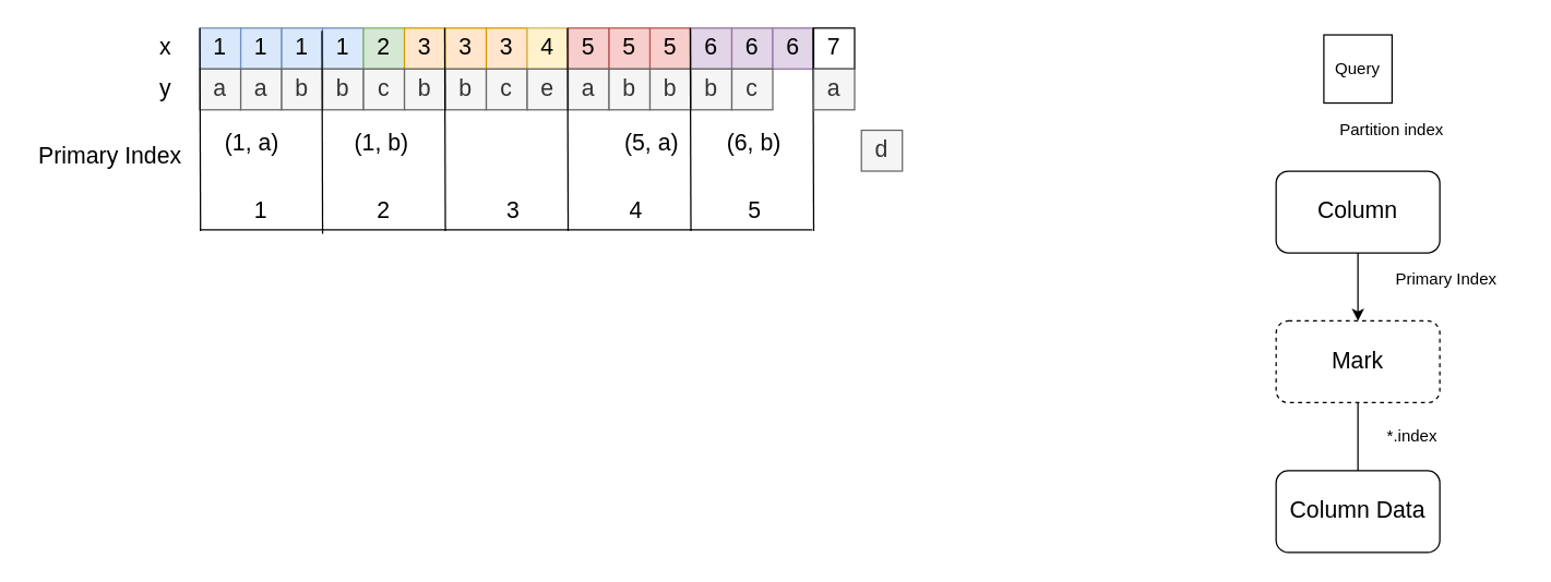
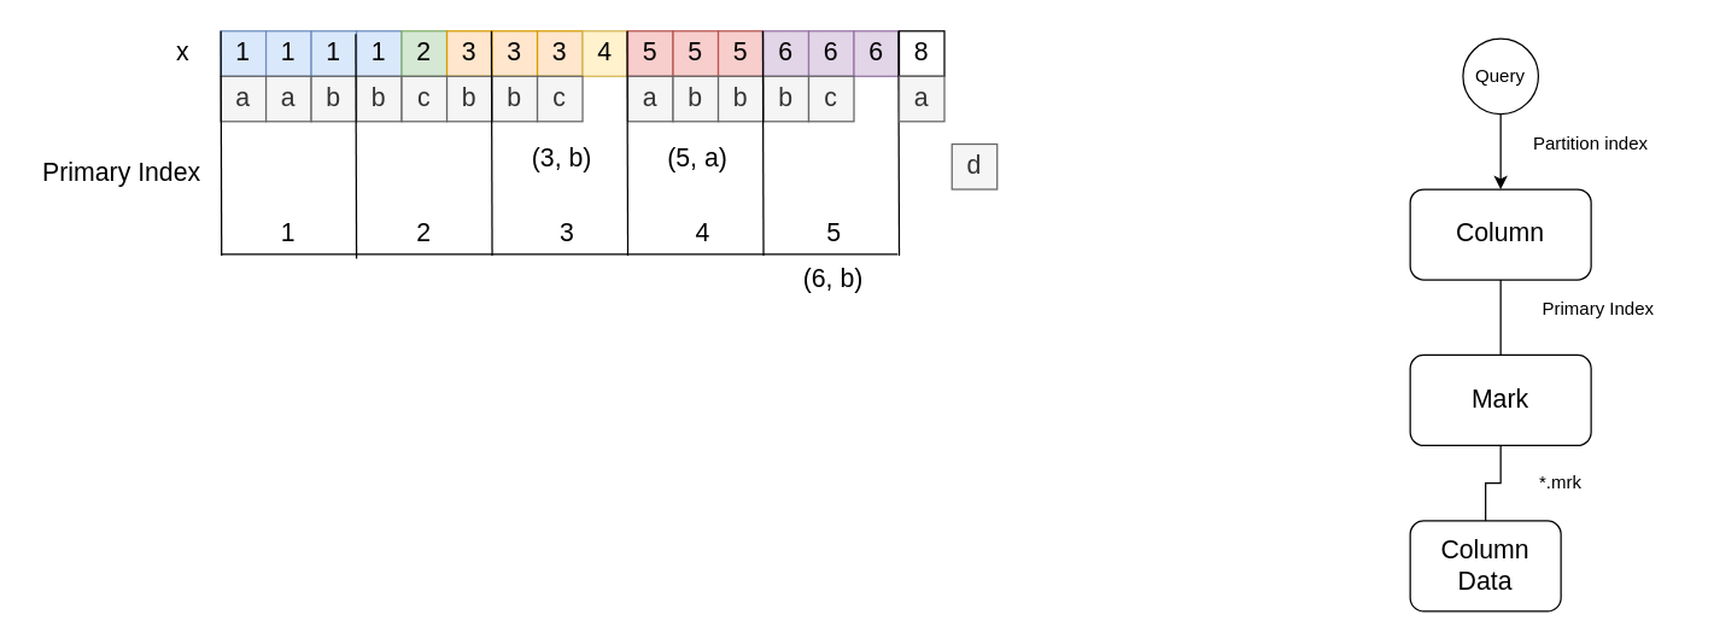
  <mxCell id="0" />
  <mxCell id="1" parent="0" />
- <mxCell id="2" style="edgeStyle=orthogonalEdgeStyle;rounded=0;orthogonalLoop=1;jettySize=auto;html=1;exitX=0.5;exitY=1;exitDx=0;exitDy=0;" edge="1" parent="1" source="3" target="5"><mxGeometry relative="1" as="geometry" /></mxCell>
+ <mxCell id="2" style="edgeStyle=orthogonalEdgeStyle;rounded=0;orthogonalLoop=1;jettySize=auto;html=1;exitX=0.5;exitY=1;exitDx=0;exitDy=0;endArrow=none;" edge="1" parent="1" source="3" target="5"><mxGeometry relative="1" as="geometry" /></mxCell>
  <mxCell id="3" value="Column" style="rounded=1;whiteSpace=wrap;html=1;fontSize=17;" vertex="1" parent="1"><mxGeometry x="935" y="125" width="120" height="60" as="geometry" /></mxCell>
  <mxCell id="4" style="edgeStyle=orthogonalEdgeStyle;rounded=0;orthogonalLoop=1;jettySize=auto;html=1;exitX=0.5;exitY=1;exitDx=0;exitDy=0;entryX=0.5;entryY=0;entryDx=0;entryDy=0;endArrow=none;" edge="1" parent="1" source="5" target="6"><mxGeometry relative="1" as="geometry" /></mxCell>
- <mxCell id="5" value="Mark" style="rounded=1;whiteSpace=wrap;html=1;fontSize=17;dashed=1;" vertex="1" parent="1"><mxGeometry x="935" y="235" width="120" height="60" as="geometry" /></mxCell>
- <mxCell id="6" value="Column Data" style="rounded=1;whiteSpace=wrap;html=1;fontSize=17;" vertex="1" parent="1"><mxGeometry x="935" y="345" width="120" height="60" as="geometry" /></mxCell>
- <mxCell id="8" value="Query" style="whiteSpace=wrap;html=1;aspect=fixed;rounded=0;" vertex="1" parent="1"><mxGeometry x="970" y="25" width="50" height="50" as="geometry" /></mxCell>
- <mxCell id="9" value="Partition index" style="text;html=1;strokeColor=none;fillColor=none;align=center;verticalAlign=middle;whiteSpace=wrap;rounded=0;" vertex="1" parent="1"><mxGeometry x="965" y="85" width="110" height="20" as="geometry" /></mxCell>
+ <mxCell id="5" value="Mark" style="rounded=1;whiteSpace=wrap;html=1;fontSize=17;" vertex="1" parent="1"><mxGeometry x="935" y="235" width="120" height="60" as="geometry" /></mxCell>
+ <mxCell id="6" value="Column Data" style="rounded=1;whiteSpace=wrap;html=1;fontSize=17;" vertex="1" parent="1"><mxGeometry x="935" y="345" width="100" height="60" as="geometry" /></mxCell>
+ <mxCell id="7" style="edgeStyle=orthogonalEdgeStyle;rounded=0;orthogonalLoop=1;jettySize=auto;html=1;exitX=0.5;exitY=1;exitDx=0;exitDy=0;entryX=0.5;entryY=0;entryDx=0;entryDy=0;" edge="1" parent="1" source="8" target="3"><mxGeometry relative="1" as="geometry" /></mxCell>
+ <mxCell id="8" value="Query" style="ellipse;whiteSpace=wrap;html=1;aspect=fixed;" vertex="1" parent="1"><mxGeometry x="970" y="25" width="50" height="50" as="geometry" /></mxCell>
+ <mxCell id="9" value="Partition index" style="text;html=1;strokeColor=none;fillColor=none;align=center;verticalAlign=middle;whiteSpace=wrap;rounded=0;" vertex="1" parent="1"><mxGeometry x="1000" y="85" width="110" height="20" as="geometry" /></mxCell>
  <mxCell id="10" value="Primary Index" style="text;html=1;strokeColor=none;fillColor=none;align=center;verticalAlign=middle;whiteSpace=wrap;rounded=0;" vertex="1" parent="1"><mxGeometry x="1005" y="195" width="110" height="20" as="geometry" /></mxCell>
- <mxCell id="11" value="*.index" style="text;html=1;strokeColor=none;fillColor=none;align=center;verticalAlign=middle;whiteSpace=wrap;rounded=0;" vertex="1" parent="1"><mxGeometry x="980" y="310" width="110" height="20" as="geometry" /></mxCell>
+ <mxCell id="11" value="*.mrk" style="text;html=1;strokeColor=none;fillColor=none;align=center;verticalAlign=middle;whiteSpace=wrap;rounded=0;" vertex="1" parent="1"><mxGeometry x="980" y="310" width="110" height="20" as="geometry" /></mxCell>
  <mxCell id="12" value="1" style="whiteSpace=wrap;html=1;aspect=fixed;strokeWidth=1;fontSize=17;fillColor=#dae8fc;strokeColor=#6c8ebf;" vertex="1" parent="1"><mxGeometry x="146" y="20" width="30" height="30" as="geometry" /></mxCell>
  <mxCell id="13" value="1" style="whiteSpace=wrap;html=1;aspect=fixed;strokeWidth=1;fontSize=17;fillColor=#dae8fc;strokeColor=#6c8ebf;" vertex="1" parent="1"><mxGeometry x="176" y="20" width="30" height="30" as="geometry" /></mxCell>
  <mxCell id="14" value="1" style="whiteSpace=wrap;html=1;aspect=fixed;strokeWidth=1;fontSize=17;fillColor=#dae8fc;strokeColor=#6c8ebf;" vertex="1" parent="1"><mxGeometry x="206" y="20" width="30" height="30" as="geometry" /></mxCell>
  <mxCell id="15" value="1" style="whiteSpace=wrap;html=1;aspect=fixed;strokeWidth=1;fontSize=17;fillColor=#dae8fc;strokeColor=#6c8ebf;" vertex="1" parent="1"><mxGeometry x="236" y="20" width="30" height="30" as="geometry" /></mxCell>
  <mxCell id="16" value="2" style="whiteSpace=wrap;html=1;aspect=fixed;strokeWidth=1;fontSize=17;fillColor=#d5e8d4;strokeColor=#82b366;" vertex="1" parent="1"><mxGeometry x="266" y="20" width="30" height="30" as="geometry" /></mxCell>
  <mxCell id="17" value="3" style="whiteSpace=wrap;html=1;aspect=fixed;strokeWidth=1;fontSize=17;fillColor=#ffe6cc;strokeColor=#d79b00;" vertex="1" parent="1"><mxGeometry x="296" y="20" width="30" height="30" as="geometry" /></mxCell>
  <mxCell id="18" value="3" style="whiteSpace=wrap;html=1;aspect=fixed;strokeWidth=1;fontSize=17;fillColor=#ffe6cc;strokeColor=#d79b00;" vertex="1" parent="1"><mxGeometry x="326" y="20" width="30" height="30" as="geometry" /></mxCell>
  <mxCell id="19" value="3" style="whiteSpace=wrap;html=1;aspect=fixed;strokeWidth=1;fontSize=17;fillColor=#ffe6cc;strokeColor=#d79b00;" vertex="1" parent="1"><mxGeometry x="356" y="20" width="30" height="30" as="geometry" /></mxCell>
  <mxCell id="20" value="4" style="whiteSpace=wrap;html=1;aspect=fixed;strokeWidth=1;fontSize=17;fillColor=#fff2cc;strokeColor=#d6b656;" vertex="1" parent="1"><mxGeometry x="386" y="20" width="30" height="30" as="geometry" /></mxCell>
  <mxCell id="21" value="5" style="whiteSpace=wrap;html=1;aspect=fixed;strokeWidth=1;fontSize=17;fillColor=#f8cecc;strokeColor=#b85450;" vertex="1" parent="1"><mxGeometry x="416" y="20" width="30" height="30" as="geometry" /></mxCell>
  <mxCell id="22" value="5" style="whiteSpace=wrap;html=1;aspect=fixed;strokeWidth=1;fontSize=17;fillColor=#f8cecc;strokeColor=#b85450;" vertex="1" parent="1"><mxGeometry x="446" y="20" width="30" height="30" as="geometry" /></mxCell>
  <mxCell id="23" value="5" style="whiteSpace=wrap;html=1;aspect=fixed;strokeWidth=1;fontSize=17;fillColor=#f8cecc;strokeColor=#b85450;" vertex="1" parent="1"><mxGeometry x="476" y="20" width="30" height="30" as="geometry" /></mxCell>
  <mxCell id="24" value="6" style="whiteSpace=wrap;html=1;aspect=fixed;strokeWidth=1;fontSize=17;fillColor=#e1d5e7;strokeColor=#9673a6;" vertex="1" parent="1"><mxGeometry x="506" y="20" width="30" height="30" as="geometry" /></mxCell>
  <mxCell id="25" value="6" style="whiteSpace=wrap;html=1;aspect=fixed;strokeWidth=1;fontSize=17;fillColor=#e1d5e7;strokeColor=#9673a6;" vertex="1" parent="1"><mxGeometry x="536" y="20" width="30" height="30" as="geometry" /></mxCell>
  <mxCell id="26" value="6" style="whiteSpace=wrap;html=1;aspect=fixed;strokeWidth=1;fontSize=17;fillColor=#e1d5e7;strokeColor=#9673a6;" vertex="1" parent="1"><mxGeometry x="566" y="20" width="30" height="30" as="geometry" /></mxCell>
  <mxCell id="27" value="a" style="whiteSpace=wrap;html=1;aspect=fixed;strokeWidth=1;fontSize=17;fillColor=#f5f5f5;strokeColor=#666666;fontColor=#333333;" vertex="1" parent="1"><mxGeometry x="146" y="50" width="30" height="30" as="geometry" /></mxCell>
  <mxCell id="28" value="a" style="whiteSpace=wrap;html=1;aspect=fixed;strokeWidth=1;fontSize=17;fillColor=#f5f5f5;strokeColor=#666666;fontColor=#333333;" vertex="1" parent="1"><mxGeometry x="176" y="50" width="30" height="30" as="geometry" /></mxCell>
  <mxCell id="29" value="b" style="whiteSpace=wrap;html=1;aspect=fixed;strokeWidth=1;fontSize=17;fillColor=#f5f5f5;strokeColor=#666666;fontColor=#333333;" vertex="1" parent="1"><mxGeometry x="206" y="50" width="30" height="30" as="geometry" /></mxCell>
  <mxCell id="30" value="b" style="whiteSpace=wrap;html=1;aspect=fixed;strokeWidth=1;fontSize=17;fillColor=#f5f5f5;strokeColor=#666666;fontColor=#333333;" vertex="1" parent="1"><mxGeometry x="236" y="50" width="30" height="30" as="geometry" /></mxCell>
  <mxCell id="31" value="c" style="whiteSpace=wrap;html=1;aspect=fixed;strokeWidth=1;fontSize=17;fillColor=#f5f5f5;strokeColor=#666666;fontColor=#333333;" vertex="1" parent="1"><mxGeometry x="266" y="50" width="30" height="30" as="geometry" /></mxCell>
  <mxCell id="32" value="b" style="whiteSpace=wrap;html=1;aspect=fixed;strokeWidth=1;fontSize=17;fillColor=#f5f5f5;strokeColor=#666666;fontColor=#333333;" vertex="1" parent="1"><mxGeometry x="296" y="50" width="30" height="30" as="geometry" /></mxCell>
  <mxCell id="33" value="b" style="whiteSpace=wrap;html=1;aspect=fixed;strokeWidth=1;fontSize=17;fillColor=#f5f5f5;strokeColor=#666666;fontColor=#333333;" vertex="1" parent="1"><mxGeometry x="326" y="50" width="30" height="30" as="geometry" /></mxCell>
  <mxCell id="34" value="c" style="whiteSpace=wrap;html=1;aspect=fixed;strokeWidth=1;fontSize=17;fillColor=#f5f5f5;strokeColor=#666666;fontColor=#333333;" vertex="1" parent="1"><mxGeometry x="356" y="50" width="30" height="30" as="geometry" /></mxCell>
- <mxCell id="35" value="e" style="whiteSpace=wrap;html=1;aspect=fixed;strokeWidth=1;fontSize=17;fillColor=#f5f5f5;strokeColor=#666666;fontColor=#333333;" vertex="1" parent="1"><mxGeometry x="386" y="50" width="30" height="30" as="geometry" /></mxCell>
  <mxCell id="36" value="a" style="whiteSpace=wrap;html=1;aspect=fixed;strokeWidth=1;fontSize=17;fillColor=#f5f5f5;strokeColor=#666666;fontColor=#333333;" vertex="1" parent="1"><mxGeometry x="416" y="50" width="30" height="30" as="geometry" /></mxCell>
  <mxCell id="37" value="b" style="whiteSpace=wrap;html=1;aspect=fixed;strokeWidth=1;fontSize=17;fillColor=#f5f5f5;strokeColor=#666666;fontColor=#333333;" vertex="1" parent="1"><mxGeometry x="446" y="50" width="30" height="30" as="geometry" /></mxCell>
  <mxCell id="38" value="b" style="whiteSpace=wrap;html=1;aspect=fixed;strokeWidth=1;fontSize=17;fillColor=#f5f5f5;strokeColor=#666666;fontColor=#333333;" vertex="1" parent="1"><mxGeometry x="476" y="50" width="30" height="30" as="geometry" /></mxCell>
  <mxCell id="39" value="b" style="whiteSpace=wrap;html=1;aspect=fixed;strokeWidth=1;fontSize=17;fillColor=#f5f5f5;strokeColor=#666666;fontColor=#333333;" vertex="1" parent="1"><mxGeometry x="506" y="50" width="30" height="30" as="geometry" /></mxCell>
  <mxCell id="40" value="c" style="whiteSpace=wrap;html=1;aspect=fixed;strokeWidth=1;fontSize=17;fillColor=#f5f5f5;strokeColor=#666666;fontColor=#333333;" vertex="1" parent="1"><mxGeometry x="536" y="50" width="30" height="30" as="geometry" /></mxCell>
  <mxCell id="41" value="d" style="whiteSpace=wrap;html=1;aspect=fixed;strokeWidth=1;fontSize=17;fillColor=#f5f5f5;strokeColor=#666666;fontColor=#333333;" vertex="1" parent="1"><mxGeometry x="631" y="95" width="30" height="30" as="geometry" /></mxCell>
  <mxCell id="42" value="" style="endArrow=none;html=1;fontSize=17;" edge="1" parent="1"><mxGeometry width="50" height="50" relative="1" as="geometry"><mxPoint x="236" y="171" as="sourcePoint" /><mxPoint x="235.5" y="22" as="targetPoint" /></mxGeometry></mxCell>
  <mxCell id="43" value="" style="endArrow=none;html=1;fontSize=17;" edge="1" parent="1"><mxGeometry width="50" height="50" relative="1" as="geometry"><mxPoint x="326" y="169" as="sourcePoint" /><mxPoint x="325.5" y="20" as="targetPoint" /></mxGeometry></mxCell>
  <mxCell id="44" value="" style="endArrow=none;html=1;fontSize=17;" edge="1" parent="1"><mxGeometry width="50" height="50" relative="1" as="geometry"><mxPoint x="416" y="169" as="sourcePoint" /><mxPoint x="415.5" y="20" as="targetPoint" /></mxGeometry></mxCell>
  <mxCell id="45" value="" style="endArrow=none;html=1;fontSize=17;" edge="1" parent="1"><mxGeometry width="50" height="50" relative="1" as="geometry"><mxPoint x="506" y="169" as="sourcePoint" /><mxPoint x="505.5" y="20" as="targetPoint" /></mxGeometry></mxCell>
  <mxCell id="46" value="" style="endArrow=none;html=1;fontSize=17;" edge="1" parent="1"><mxGeometry width="50" height="50" relative="1" as="geometry"><mxPoint x="146.5" y="169" as="sourcePoint" /><mxPoint x="146" y="20" as="targetPoint" /></mxGeometry></mxCell>
  <mxCell id="47" value="" style="endArrow=none;html=1;fontSize=17;" edge="1" parent="1"><mxGeometry width="50" height="50" relative="1" as="geometry"><mxPoint x="596" y="169" as="sourcePoint" /><mxPoint x="595.5" y="20" as="targetPoint" /></mxGeometry></mxCell>
  <mxCell id="48" value="" style="endArrow=none;html=1;fontSize=17;" edge="1" parent="1"><mxGeometry width="50" height="50" relative="1" as="geometry"><mxPoint x="146" y="168" as="sourcePoint" /><mxPoint x="595" y="168" as="targetPoint" /></mxGeometry></mxCell>
- <mxCell id="49" value="(1, a)" style="text;html=1;strokeColor=none;fillColor=none;align=center;verticalAlign=middle;whiteSpace=wrap;rounded=0;fontSize=17;" vertex="1" parent="1"><mxGeometry x="153" y="95" width="63" height="20" as="geometry" /></mxCell>
  <mxCell id="50" value="1" style="text;html=1;strokeColor=none;fillColor=none;align=center;verticalAlign=middle;whiteSpace=wrap;rounded=0;fontSize=17;" vertex="1" parent="1"><mxGeometry x="171" y="145" width="40" height="20" as="geometry" /></mxCell>
  <mxCell id="51" value="Primary Index" style="text;html=1;strokeColor=none;fillColor=none;align=center;verticalAlign=middle;whiteSpace=wrap;rounded=0;fontSize=17;" vertex="1" parent="1"><mxGeometry x="20" y="105" width="121" height="20" as="geometry" /></mxCell>
- <mxCell id="52" value="(1, b)" style="text;html=1;strokeColor=none;fillColor=none;align=center;verticalAlign=middle;whiteSpace=wrap;rounded=0;fontSize=17;" vertex="1" parent="1"><mxGeometry x="248" y="95" width="63" height="20" as="geometry" /></mxCell>
- <mxCell id="54" value="(5, a)" style="text;html=1;strokeColor=none;fillColor=none;align=center;verticalAlign=middle;whiteSpace=wrap;rounded=0;fontSize=17;" vertex="1" parent="1"><mxGeometry x="446" y="95" width="63" height="20" as="geometry" /></mxCell>
- <mxCell id="55" value="(6, b)" style="text;html=1;strokeColor=none;fillColor=none;align=center;verticalAlign=middle;whiteSpace=wrap;rounded=0;fontSize=17;" vertex="1" parent="1"><mxGeometry x="521" y="95" width="63" height="20" as="geometry" /></mxCell>
- <mxCell id="56" value="7" style="whiteSpace=wrap;html=1;aspect=fixed;strokeWidth=1;fontSize=17;" vertex="1" parent="1"><mxGeometry x="596" y="20" width="30" height="30" as="geometry" /></mxCell>
+ <mxCell id="53" value="(3, b)" style="text;html=1;strokeColor=none;fillColor=none;align=center;verticalAlign=middle;whiteSpace=wrap;rounded=0;fontSize=17;" vertex="1" parent="1"><mxGeometry x="341" y="95" width="63" height="20" as="geometry" /></mxCell>
+ <mxCell id="54" value="(5, a)" style="text;html=1;strokeColor=none;fillColor=none;align=center;verticalAlign=middle;whiteSpace=wrap;rounded=0;fontSize=17;" vertex="1" parent="1"><mxGeometry x="431" y="95" width="63" height="20" as="geometry" /></mxCell>
+ <mxCell id="55" value="(6, b)" style="text;html=1;strokeColor=none;fillColor=none;align=center;verticalAlign=middle;whiteSpace=wrap;rounded=0;fontSize=17;" vertex="1" parent="1"><mxGeometry x="521" y="175" width="63" height="20" as="geometry" /></mxCell>
+ <mxCell id="56" value="8" style="whiteSpace=wrap;html=1;aspect=fixed;strokeWidth=1;fontSize=17;" vertex="1" parent="1"><mxGeometry x="596" y="20" width="30" height="30" as="geometry" /></mxCell>
  <mxCell id="57" value="a" style="whiteSpace=wrap;html=1;aspect=fixed;strokeWidth=1;fontSize=17;fillColor=#f5f5f5;strokeColor=#666666;fontColor=#333333;" vertex="1" parent="1"><mxGeometry x="596" y="50" width="30" height="30" as="geometry" /></mxCell>
  <mxCell id="58" value="2" style="text;html=1;strokeColor=none;fillColor=none;align=center;verticalAlign=middle;whiteSpace=wrap;rounded=0;fontSize=17;" vertex="1" parent="1"><mxGeometry x="261" y="145" width="40" height="20" as="geometry" /></mxCell>
  <mxCell id="59" value="3" style="text;html=1;strokeColor=none;fillColor=none;align=center;verticalAlign=middle;whiteSpace=wrap;rounded=0;fontSize=17;" vertex="1" parent="1"><mxGeometry x="356" y="145" width="40" height="20" as="geometry" /></mxCell>
  <mxCell id="60" value="4" style="text;html=1;strokeColor=none;fillColor=none;align=center;verticalAlign=middle;whiteSpace=wrap;rounded=0;fontSize=17;" vertex="1" parent="1"><mxGeometry x="446" y="145" width="40" height="20" as="geometry" /></mxCell>
  <mxCell id="61" value="5" style="text;html=1;strokeColor=none;fillColor=none;align=center;verticalAlign=middle;whiteSpace=wrap;rounded=0;fontSize=17;" vertex="1" parent="1"><mxGeometry x="532.5" y="145" width="40" height="20" as="geometry" /></mxCell>
  <mxCell id="62" value="x" style="text;html=1;strokeColor=none;fillColor=none;align=center;verticalAlign=middle;whiteSpace=wrap;rounded=0;fontSize=17;" vertex="1" parent="1"><mxGeometry x="101" y="25" width="40" height="20" as="geometry" /></mxCell>
- <mxCell id="63" value="y" style="text;html=1;strokeColor=none;fillColor=none;align=center;verticalAlign=middle;whiteSpace=wrap;rounded=0;fontSize=17;" vertex="1" parent="1"><mxGeometry x="101" y="55" width="40" height="20" as="geometry" /></mxCell>
